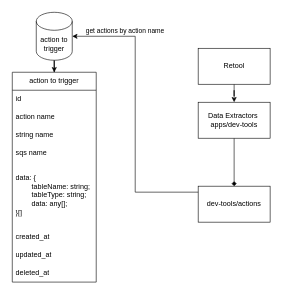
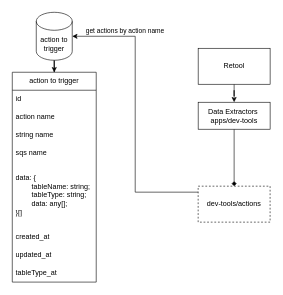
  <mxCell id="0" />
  <mxCell id="1" parent="0" />
  <mxCell id="2" value="" style="edgeStyle=orthogonalEdgeStyle;rounded=0;orthogonalLoop=1;jettySize=auto;html=1;" edge="1" parent="1" source="3" target="5"><mxGeometry relative="1" as="geometry" /></mxCell>
  <mxCell id="3" value="Retool" style="rounded=0;whiteSpace=wrap;html=1;" vertex="1" parent="1"><mxGeometry x="330" y="80" width="120" height="60" as="geometry" /></mxCell>
  <mxCell id="4" value="" style="edgeStyle=orthogonalEdgeStyle;rounded=0;orthogonalLoop=1;jettySize=auto;html=1;endArrow=diamond;" edge="1" parent="1" source="5" target="6"><mxGeometry relative="1" as="geometry" /></mxCell>
- <mxCell id="5" value="Data Extractors&amp;nbsp;&lt;div&gt;apps/dev-tools&lt;/div&gt;" style="whiteSpace=wrap;html=1;rounded=0;" vertex="1" parent="1"><mxGeometry x="330" y="170" width="120" height="60" as="geometry" /></mxCell>
- <mxCell id="6" value="dev-tools/actions" style="whiteSpace=wrap;html=1;rounded=0;" vertex="1" parent="1"><mxGeometry x="330" y="310" width="120" height="60" as="geometry" /></mxCell>
+ <mxCell id="5" value="Data Extractors&amp;nbsp;&lt;div&gt;apps/dev-tools&lt;/div&gt;" style="whiteSpace=wrap;html=1;rounded=0;" vertex="1" parent="1"><mxGeometry x="330" y="170" width="120" height="45" as="geometry" /></mxCell>
+ <mxCell id="6" value="dev-tools/actions" style="whiteSpace=wrap;html=1;rounded=0;dashed=1;" vertex="1" parent="1"><mxGeometry x="330" y="310" width="120" height="60" as="geometry" /></mxCell>
  <mxCell id="7" style="edgeStyle=orthogonalEdgeStyle;rounded=0;orthogonalLoop=1;jettySize=auto;html=1;" edge="1" parent="1" source="8" target="9"><mxGeometry relative="1" as="geometry" /></mxCell>
  <mxCell id="8" value="action to trigger" style="shape=cylinder3;whiteSpace=wrap;html=1;boundedLbl=1;backgroundOutline=1;size=15;" vertex="1" parent="1"><mxGeometry x="60" y="20" width="60" height="80" as="geometry" /></mxCell>
  <mxCell id="9" value="action to trigger" style="swimlane;fontStyle=0;childLayout=stackLayout;horizontal=1;startSize=30;horizontalStack=0;resizeParent=1;resizeParentMax=0;resizeLast=0;collapsible=1;marginBottom=0;whiteSpace=wrap;html=1;" vertex="1" parent="1"><mxGeometry x="20" y="120" width="140" height="350" as="geometry" /></mxCell>
  <mxCell id="10" value="id" style="text;strokeColor=none;fillColor=none;align=left;verticalAlign=middle;spacingLeft=4;spacingRight=4;overflow=hidden;points=[[0,0.5],[1,0.5]];portConstraint=eastwest;rotatable=0;whiteSpace=wrap;html=1;" vertex="1" parent="9"><mxGeometry y="30" width="140" height="30" as="geometry" /></mxCell>
  <mxCell id="11" value="action name" style="text;strokeColor=none;fillColor=none;align=left;verticalAlign=middle;spacingLeft=4;spacingRight=4;overflow=hidden;points=[[0,0.5],[1,0.5]];portConstraint=eastwest;rotatable=0;whiteSpace=wrap;html=1;" vertex="1" parent="9"><mxGeometry y="60" width="140" height="30" as="geometry" /></mxCell>
  <mxCell id="12" value="string name" style="text;strokeColor=none;fillColor=none;align=left;verticalAlign=middle;spacingLeft=4;spacingRight=4;overflow=hidden;points=[[0,0.5],[1,0.5]];portConstraint=eastwest;rotatable=0;whiteSpace=wrap;html=1;" vertex="1" parent="9"><mxGeometry y="90" width="140" height="30" as="geometry" /></mxCell>
  <mxCell id="13" value="sqs name" style="text;strokeColor=none;fillColor=none;align=left;verticalAlign=middle;spacingLeft=4;spacingRight=4;overflow=hidden;points=[[0,0.5],[1,0.5]];portConstraint=eastwest;rotatable=0;whiteSpace=wrap;html=1;" vertex="1" parent="9"><mxGeometry y="120" width="140" height="30" as="geometry" /></mxCell>
  <mxCell id="14" value="data:&amp;nbsp;&lt;span style=&quot;background-color: transparent; color: light-dark(rgb(0, 0, 0), rgb(255, 255, 255));&quot;&gt;{&lt;/span&gt;&lt;div&gt;&lt;div&gt;&lt;span style=&quot;white-space: pre;&quot;&gt;&#09;&lt;/span&gt;tableName: string;&lt;/div&gt;&lt;div&gt;&lt;span style=&quot;white-space: pre;&quot;&gt;&#09;&lt;/span&gt;tableType: string;&lt;/div&gt;&lt;div&gt;&lt;span style=&quot;white-space: pre;&quot;&gt;&#09;&lt;/span&gt;data: any[];&lt;/div&gt;&lt;div&gt;}&lt;span style=&quot;background-color: transparent; color: light-dark(rgb(0, 0, 0), rgb(255, 255, 255));&quot;&gt;[]&lt;/span&gt;&lt;/div&gt;&lt;/div&gt;" style="text;strokeColor=none;fillColor=none;align=left;verticalAlign=middle;spacingLeft=4;spacingRight=4;overflow=hidden;points=[[0,0.5],[1,0.5]];portConstraint=eastwest;rotatable=0;whiteSpace=wrap;html=1;" vertex="1" parent="9"><mxGeometry y="150" width="140" height="110" as="geometry" /></mxCell>
  <mxCell id="15" value="created_at" style="text;strokeColor=none;fillColor=none;align=left;verticalAlign=middle;spacingLeft=4;spacingRight=4;overflow=hidden;points=[[0,0.5],[1,0.5]];portConstraint=eastwest;rotatable=0;whiteSpace=wrap;html=1;" vertex="1" parent="9"><mxGeometry y="260" width="140" height="30" as="geometry" /></mxCell>
  <mxCell id="16" value="updated_at" style="text;strokeColor=none;fillColor=none;align=left;verticalAlign=middle;spacingLeft=4;spacingRight=4;overflow=hidden;points=[[0,0.5],[1,0.5]];portConstraint=eastwest;rotatable=0;whiteSpace=wrap;html=1;" vertex="1" parent="9"><mxGeometry y="290" width="140" height="30" as="geometry" /></mxCell>
- <mxCell id="17" value="deleted_at" style="text;strokeColor=none;fillColor=none;align=left;verticalAlign=middle;spacingLeft=4;spacingRight=4;overflow=hidden;points=[[0,0.5],[1,0.5]];portConstraint=eastwest;rotatable=0;whiteSpace=wrap;html=1;" vertex="1" parent="9"><mxGeometry y="320" width="140" height="30" as="geometry" /></mxCell>
+ <mxCell id="17" value="tableType_at" style="text;strokeColor=none;fillColor=none;align=left;verticalAlign=middle;spacingLeft=4;spacingRight=4;overflow=hidden;points=[[0,0.5],[1,0.5]];portConstraint=eastwest;rotatable=0;whiteSpace=wrap;html=1;" vertex="1" parent="9"><mxGeometry y="320" width="140" height="30" as="geometry" /></mxCell>
  <mxCell id="18" style="edgeStyle=orthogonalEdgeStyle;rounded=0;orthogonalLoop=1;jettySize=auto;html=1;entryX=1;entryY=0.5;entryDx=0;entryDy=0;entryPerimeter=0;" edge="1" parent="1" source="6" target="8"><mxGeometry relative="1" as="geometry"><Array as="points"><mxPoint x="225" y="320" /><mxPoint x="225" y="60" /></Array></mxGeometry></mxCell>
  <mxCell id="19" value="get actions by action name" style="edgeLabel;html=1;align=center;verticalAlign=middle;resizable=0;points=[];" vertex="1" connectable="0" parent="18"><mxGeometry x="0.722" y="-3" relative="1" as="geometry"><mxPoint x="22" y="-7" as="offset" /></mxGeometry></mxCell>
